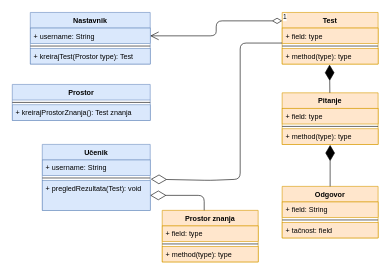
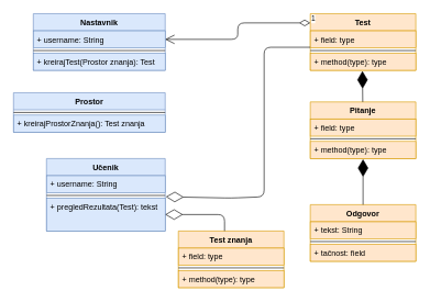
  <mxCell id="0" />
  <mxCell id="1" parent="0" />
  <mxCell id="2" value="Nastavnik" style="swimlane;fontStyle=1;align=center;verticalAlign=top;childLayout=stackLayout;horizontal=1;startSize=26;horizontalStack=0;resizeParent=1;resizeParentMax=0;resizeLast=0;collapsible=1;marginBottom=0;fillColor=#dae8fc;strokeColor=#6c8ebf;" vertex="1" parent="1"><mxGeometry x="50" y="20" width="200" height="86" as="geometry" /></mxCell>
  <mxCell id="3" value="+ username: String" style="text;strokeColor=#6c8ebf;fillColor=#dae8fc;align=left;verticalAlign=top;spacingLeft=4;spacingRight=4;overflow=hidden;rotatable=0;points=[[0,0.5],[1,0.5]];portConstraint=eastwest;" vertex="1" parent="2"><mxGeometry y="26" width="200" height="26" as="geometry" /></mxCell>
  <mxCell id="4" value="" style="line;strokeWidth=1;fillColor=none;align=left;verticalAlign=middle;spacingTop=-1;spacingLeft=3;spacingRight=3;rotatable=0;labelPosition=right;points=[];portConstraint=eastwest;" vertex="1" parent="2"><mxGeometry y="52" width="200" height="8" as="geometry" /></mxCell>
- <mxCell id="5" value="+ kreirajTest(Prostor type): Test" style="text;strokeColor=#6c8ebf;fillColor=#dae8fc;align=left;verticalAlign=top;spacingLeft=4;spacingRight=4;overflow=hidden;rotatable=0;points=[[0,0.5],[1,0.5]];portConstraint=eastwest;" vertex="1" parent="2"><mxGeometry y="60" width="200" height="26" as="geometry" /></mxCell>
+ <mxCell id="5" value="+ kreirajTest(Prostor znanja): Test" style="text;strokeColor=#6c8ebf;fillColor=#dae8fc;align=left;verticalAlign=top;spacingLeft=4;spacingRight=4;overflow=hidden;rotatable=0;points=[[0,0.5],[1,0.5]];portConstraint=eastwest;" vertex="1" parent="2"><mxGeometry y="60" width="200" height="26" as="geometry" /></mxCell>
  <mxCell id="6" value="Prostor" style="swimlane;fontStyle=1;align=center;verticalAlign=top;childLayout=stackLayout;horizontal=1;startSize=26;horizontalStack=0;resizeParent=1;resizeParentMax=0;resizeLast=0;collapsible=1;marginBottom=0;fillColor=#dae8fc;strokeColor=#6c8ebf;" vertex="1" parent="1"><mxGeometry x="20" y="140" width="230" height="60" as="geometry" /></mxCell>
  <mxCell id="7" value="" style="line;strokeWidth=1;fillColor=none;align=left;verticalAlign=middle;spacingTop=-1;spacingLeft=3;spacingRight=3;rotatable=0;labelPosition=right;points=[];portConstraint=eastwest;" vertex="1" parent="6"><mxGeometry y="26" width="230" height="8" as="geometry" /></mxCell>
  <mxCell id="8" value="+ kreirajProstorZnanja(): Test znanja" style="text;strokeColor=#6c8ebf;fillColor=#dae8fc;align=left;verticalAlign=top;spacingLeft=4;spacingRight=4;overflow=hidden;rotatable=0;points=[[0,0.5],[1,0.5]];portConstraint=eastwest;" vertex="1" parent="6"><mxGeometry y="34" width="230" height="26" as="geometry" /></mxCell>
  <mxCell id="9" value="Učenik" style="swimlane;fontStyle=1;align=center;verticalAlign=top;childLayout=stackLayout;horizontal=1;startSize=26;horizontalStack=0;resizeParent=1;resizeParentMax=0;resizeLast=0;collapsible=1;marginBottom=0;fillColor=#dae8fc;strokeColor=#6c8ebf;" vertex="1" parent="1"><mxGeometry x="70" y="240" width="180" height="110" as="geometry" /></mxCell>
  <mxCell id="10" value="+ username: String" style="text;strokeColor=#6c8ebf;fillColor=#dae8fc;align=left;verticalAlign=top;spacingLeft=4;spacingRight=4;overflow=hidden;rotatable=0;points=[[0,0.5],[1,0.5]];portConstraint=eastwest;" vertex="1" parent="9"><mxGeometry y="26" width="180" height="26" as="geometry" /></mxCell>
  <mxCell id="11" value="" style="line;strokeWidth=1;fillColor=none;align=left;verticalAlign=middle;spacingTop=-1;spacingLeft=3;spacingRight=3;rotatable=0;labelPosition=right;points=[];portConstraint=eastwest;" vertex="1" parent="9"><mxGeometry y="52" width="180" height="8" as="geometry" /></mxCell>
- <mxCell id="12" value="+ pregledRezultata(Test): void" style="text;strokeColor=#6c8ebf;fillColor=#dae8fc;align=left;verticalAlign=top;spacingLeft=4;spacingRight=4;overflow=hidden;rotatable=0;points=[[0,0.5],[1,0.5]];portConstraint=eastwest;" vertex="1" parent="9"><mxGeometry y="60" width="180" height="50" as="geometry" /></mxCell>
+ <mxCell id="12" value="+ pregledRezultata(Test): tekst" style="text;strokeColor=#6c8ebf;fillColor=#dae8fc;align=left;verticalAlign=top;spacingLeft=4;spacingRight=4;overflow=hidden;rotatable=0;points=[[0,0.5],[1,0.5]];portConstraint=eastwest;" vertex="1" parent="9"><mxGeometry y="60" width="180" height="50" as="geometry" /></mxCell>
  <mxCell id="13" value="Test" style="swimlane;fontStyle=1;align=center;verticalAlign=top;childLayout=stackLayout;horizontal=1;startSize=26;horizontalStack=0;resizeParent=1;resizeParentMax=0;resizeLast=0;collapsible=1;marginBottom=0;fillColor=#ffe6cc;strokeColor=#d79b00;" vertex="1" parent="1"><mxGeometry x="470" y="20" width="160" height="86" as="geometry" /></mxCell>
  <mxCell id="14" value="+ field: type" style="text;strokeColor=#d79b00;fillColor=#ffe6cc;align=left;verticalAlign=top;spacingLeft=4;spacingRight=4;overflow=hidden;rotatable=0;points=[[0,0.5],[1,0.5]];portConstraint=eastwest;" vertex="1" parent="13"><mxGeometry y="26" width="160" height="26" as="geometry" /></mxCell>
  <mxCell id="15" value="" style="line;strokeWidth=1;fillColor=none;align=left;verticalAlign=middle;spacingTop=-1;spacingLeft=3;spacingRight=3;rotatable=0;labelPosition=right;points=[];portConstraint=eastwest;" vertex="1" parent="13"><mxGeometry y="52" width="160" height="8" as="geometry" /></mxCell>
  <mxCell id="16" value="+ method(type): type" style="text;strokeColor=#d79b00;fillColor=#ffe6cc;align=left;verticalAlign=top;spacingLeft=4;spacingRight=4;overflow=hidden;rotatable=0;points=[[0,0.5],[1,0.5]];portConstraint=eastwest;" vertex="1" parent="13"><mxGeometry y="60" width="160" height="26" as="geometry" /></mxCell>
  <mxCell id="17" value="Pitanje" style="swimlane;fontStyle=1;align=center;verticalAlign=top;childLayout=stackLayout;horizontal=1;startSize=26;horizontalStack=0;resizeParent=1;resizeParentMax=0;resizeLast=0;collapsible=1;marginBottom=0;fillColor=#ffe6cc;strokeColor=#d79b00;" vertex="1" parent="1"><mxGeometry x="470" y="154" width="160" height="86" as="geometry" /></mxCell>
  <mxCell id="18" value="+ field: type" style="text;strokeColor=#d79b00;fillColor=#ffe6cc;align=left;verticalAlign=top;spacingLeft=4;spacingRight=4;overflow=hidden;rotatable=0;points=[[0,0.5],[1,0.5]];portConstraint=eastwest;" vertex="1" parent="17"><mxGeometry y="26" width="160" height="26" as="geometry" /></mxCell>
  <mxCell id="19" value="" style="line;strokeWidth=1;fillColor=none;align=left;verticalAlign=middle;spacingTop=-1;spacingLeft=3;spacingRight=3;rotatable=0;labelPosition=right;points=[];portConstraint=eastwest;" vertex="1" parent="17"><mxGeometry y="52" width="160" height="8" as="geometry" /></mxCell>
  <mxCell id="20" value="+ method(type): type" style="text;strokeColor=#d79b00;fillColor=#ffe6cc;align=left;verticalAlign=top;spacingLeft=4;spacingRight=4;overflow=hidden;rotatable=0;points=[[0,0.5],[1,0.5]];portConstraint=eastwest;" vertex="1" parent="17"><mxGeometry y="60" width="160" height="26" as="geometry" /></mxCell>
  <mxCell id="21" value="Odgovor" style="swimlane;fontStyle=1;align=center;verticalAlign=top;childLayout=stackLayout;horizontal=1;startSize=26;horizontalStack=0;resizeParent=1;resizeParentMax=0;resizeLast=0;collapsible=1;marginBottom=0;fillColor=#ffe6cc;strokeColor=#d79b00;" vertex="1" parent="1"><mxGeometry x="470" y="310" width="160" height="86" as="geometry" /></mxCell>
- <mxCell id="22" value="+ field: String&#10;" style="text;strokeColor=#d79b00;fillColor=#ffe6cc;align=left;verticalAlign=top;spacingLeft=4;spacingRight=4;overflow=hidden;rotatable=0;points=[[0,0.5],[1,0.5]];portConstraint=eastwest;" vertex="1" parent="21"><mxGeometry y="26" width="160" height="26" as="geometry" /></mxCell>
+ <mxCell id="22" value="+ tekst: String&#10;" style="text;strokeColor=#d79b00;fillColor=#ffe6cc;align=left;verticalAlign=top;spacingLeft=4;spacingRight=4;overflow=hidden;rotatable=0;points=[[0,0.5],[1,0.5]];portConstraint=eastwest;" vertex="1" parent="21"><mxGeometry y="26" width="160" height="26" as="geometry" /></mxCell>
  <mxCell id="23" value="" style="line;strokeWidth=1;fillColor=none;align=left;verticalAlign=middle;spacingTop=-1;spacingLeft=3;spacingRight=3;rotatable=0;labelPosition=right;points=[];portConstraint=eastwest;" vertex="1" parent="21"><mxGeometry y="52" width="160" height="8" as="geometry" /></mxCell>
  <mxCell id="24" value="+ tačnost: field&#10;" style="text;strokeColor=#d79b00;fillColor=#ffe6cc;align=left;verticalAlign=top;spacingLeft=4;spacingRight=4;overflow=hidden;rotatable=0;points=[[0,0.5],[1,0.5]];portConstraint=eastwest;" vertex="1" parent="21"><mxGeometry y="60" width="160" height="26" as="geometry" /></mxCell>
  <mxCell id="25" value="" style="endArrow=diamondThin;endFill=1;endSize=24;html=1;entryX=0.5;entryY=1.038;entryDx=0;entryDy=0;entryPerimeter=0;exitX=0.5;exitY=0;exitDx=0;exitDy=0;" edge="1" parent="1" source="21" target="20"><mxGeometry width="160" relative="1" as="geometry"><mxPoint x="270" y="210" as="sourcePoint" /><mxPoint x="430" y="210" as="targetPoint" /></mxGeometry></mxCell>
  <mxCell id="26" value="" style="endArrow=diamondThin;endFill=1;endSize=24;html=1;entryX=0.494;entryY=1.038;entryDx=0;entryDy=0;entryPerimeter=0;" edge="1" parent="1" source="17" target="16"><mxGeometry width="160" relative="1" as="geometry"><mxPoint x="270" y="210" as="sourcePoint" /><mxPoint x="430" y="210" as="targetPoint" /></mxGeometry></mxCell>
  <mxCell id="27" value="" style="endArrow=diamondThin;endFill=0;endSize=24;html=1;entryX=1.006;entryY=1.231;entryDx=0;entryDy=0;exitX=0;exitY=0.962;exitDx=0;exitDy=0;exitPerimeter=0;entryPerimeter=0;" edge="1" parent="1" source="14" target="10"><mxGeometry width="160" relative="1" as="geometry"><mxPoint x="270" y="190" as="sourcePoint" /><mxPoint x="430" y="190" as="targetPoint" /><Array as="points"><mxPoint x="400" y="71" /><mxPoint x="400" y="298" /><mxPoint x="350" y="300" /></Array></mxGeometry></mxCell>
- <mxCell id="28" value="Prostor znanja" style="swimlane;fontStyle=1;align=center;verticalAlign=top;childLayout=stackLayout;horizontal=1;startSize=26;horizontalStack=0;resizeParent=1;resizeParentMax=0;resizeLast=0;collapsible=1;marginBottom=0;fillColor=#ffe6cc;strokeColor=#d79b00;" vertex="1" parent="1"><mxGeometry x="270" y="350" width="160" height="86" as="geometry" /></mxCell>
+ <mxCell id="28" value="Test znanja" style="swimlane;fontStyle=1;align=center;verticalAlign=top;childLayout=stackLayout;horizontal=1;startSize=26;horizontalStack=0;resizeParent=1;resizeParentMax=0;resizeLast=0;collapsible=1;marginBottom=0;fillColor=#ffe6cc;strokeColor=#d79b00;" vertex="1" parent="1"><mxGeometry x="270" y="350" width="160" height="86" as="geometry" /></mxCell>
  <mxCell id="29" value="+ field: type" style="text;strokeColor=#d79b00;fillColor=#ffe6cc;align=left;verticalAlign=top;spacingLeft=4;spacingRight=4;overflow=hidden;rotatable=0;points=[[0,0.5],[1,0.5]];portConstraint=eastwest;" vertex="1" parent="28"><mxGeometry y="26" width="160" height="26" as="geometry" /></mxCell>
  <mxCell id="30" value="" style="line;strokeWidth=1;fillColor=none;align=left;verticalAlign=middle;spacingTop=-1;spacingLeft=3;spacingRight=3;rotatable=0;labelPosition=right;points=[];portConstraint=eastwest;" vertex="1" parent="28"><mxGeometry y="52" width="160" height="8" as="geometry" /></mxCell>
  <mxCell id="31" value="+ method(type): type" style="text;strokeColor=#d79b00;fillColor=#ffe6cc;align=left;verticalAlign=top;spacingLeft=4;spacingRight=4;overflow=hidden;rotatable=0;points=[[0,0.5],[1,0.5]];portConstraint=eastwest;" vertex="1" parent="28"><mxGeometry y="60" width="160" height="26" as="geometry" /></mxCell>
  <mxCell id="32" value="" style="endArrow=diamondThin;endFill=0;endSize=24;html=1;entryX=1;entryY=0.5;entryDx=0;entryDy=0;" edge="1" parent="1" target="12"><mxGeometry width="160" relative="1" as="geometry"><mxPoint x="340" y="350" as="sourcePoint" /><mxPoint x="430" y="190" as="targetPoint" /><Array as="points"><mxPoint x="340" y="325" /></Array></mxGeometry></mxCell>
  <mxCell id="33" value="1" style="endArrow=open;html=1;endSize=12;startArrow=diamondThin;startSize=14;startFill=0;edgeStyle=orthogonalEdgeStyle;align=left;verticalAlign=bottom;entryX=1;entryY=0.5;entryDx=0;entryDy=0;exitX=0;exitY=0.163;exitDx=0;exitDy=0;exitPerimeter=0;" edge="1" parent="1" source="13" target="3"><mxGeometry x="-1" y="3" relative="1" as="geometry"><mxPoint x="460" y="30" as="sourcePoint" /><mxPoint x="430" y="190" as="targetPoint" /></mxGeometry></mxCell>
